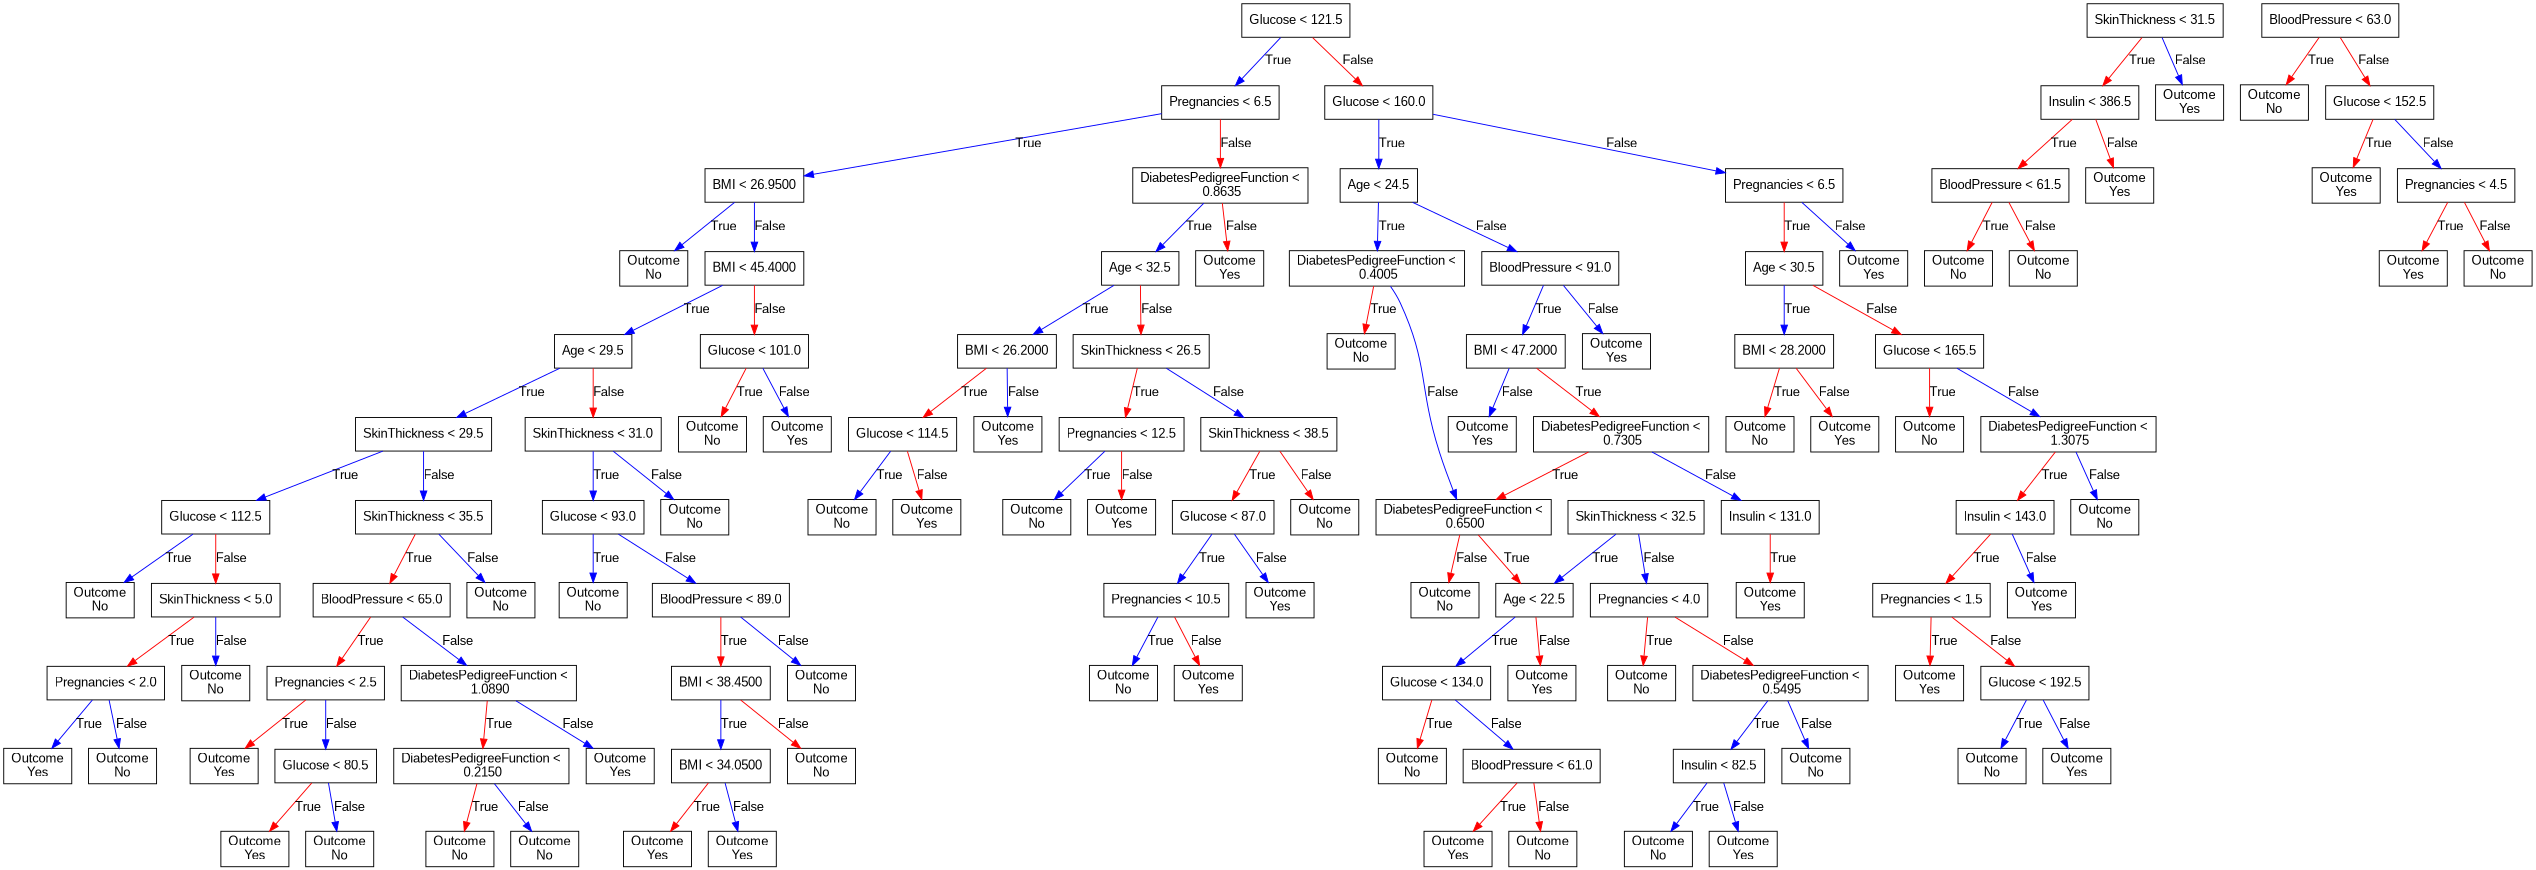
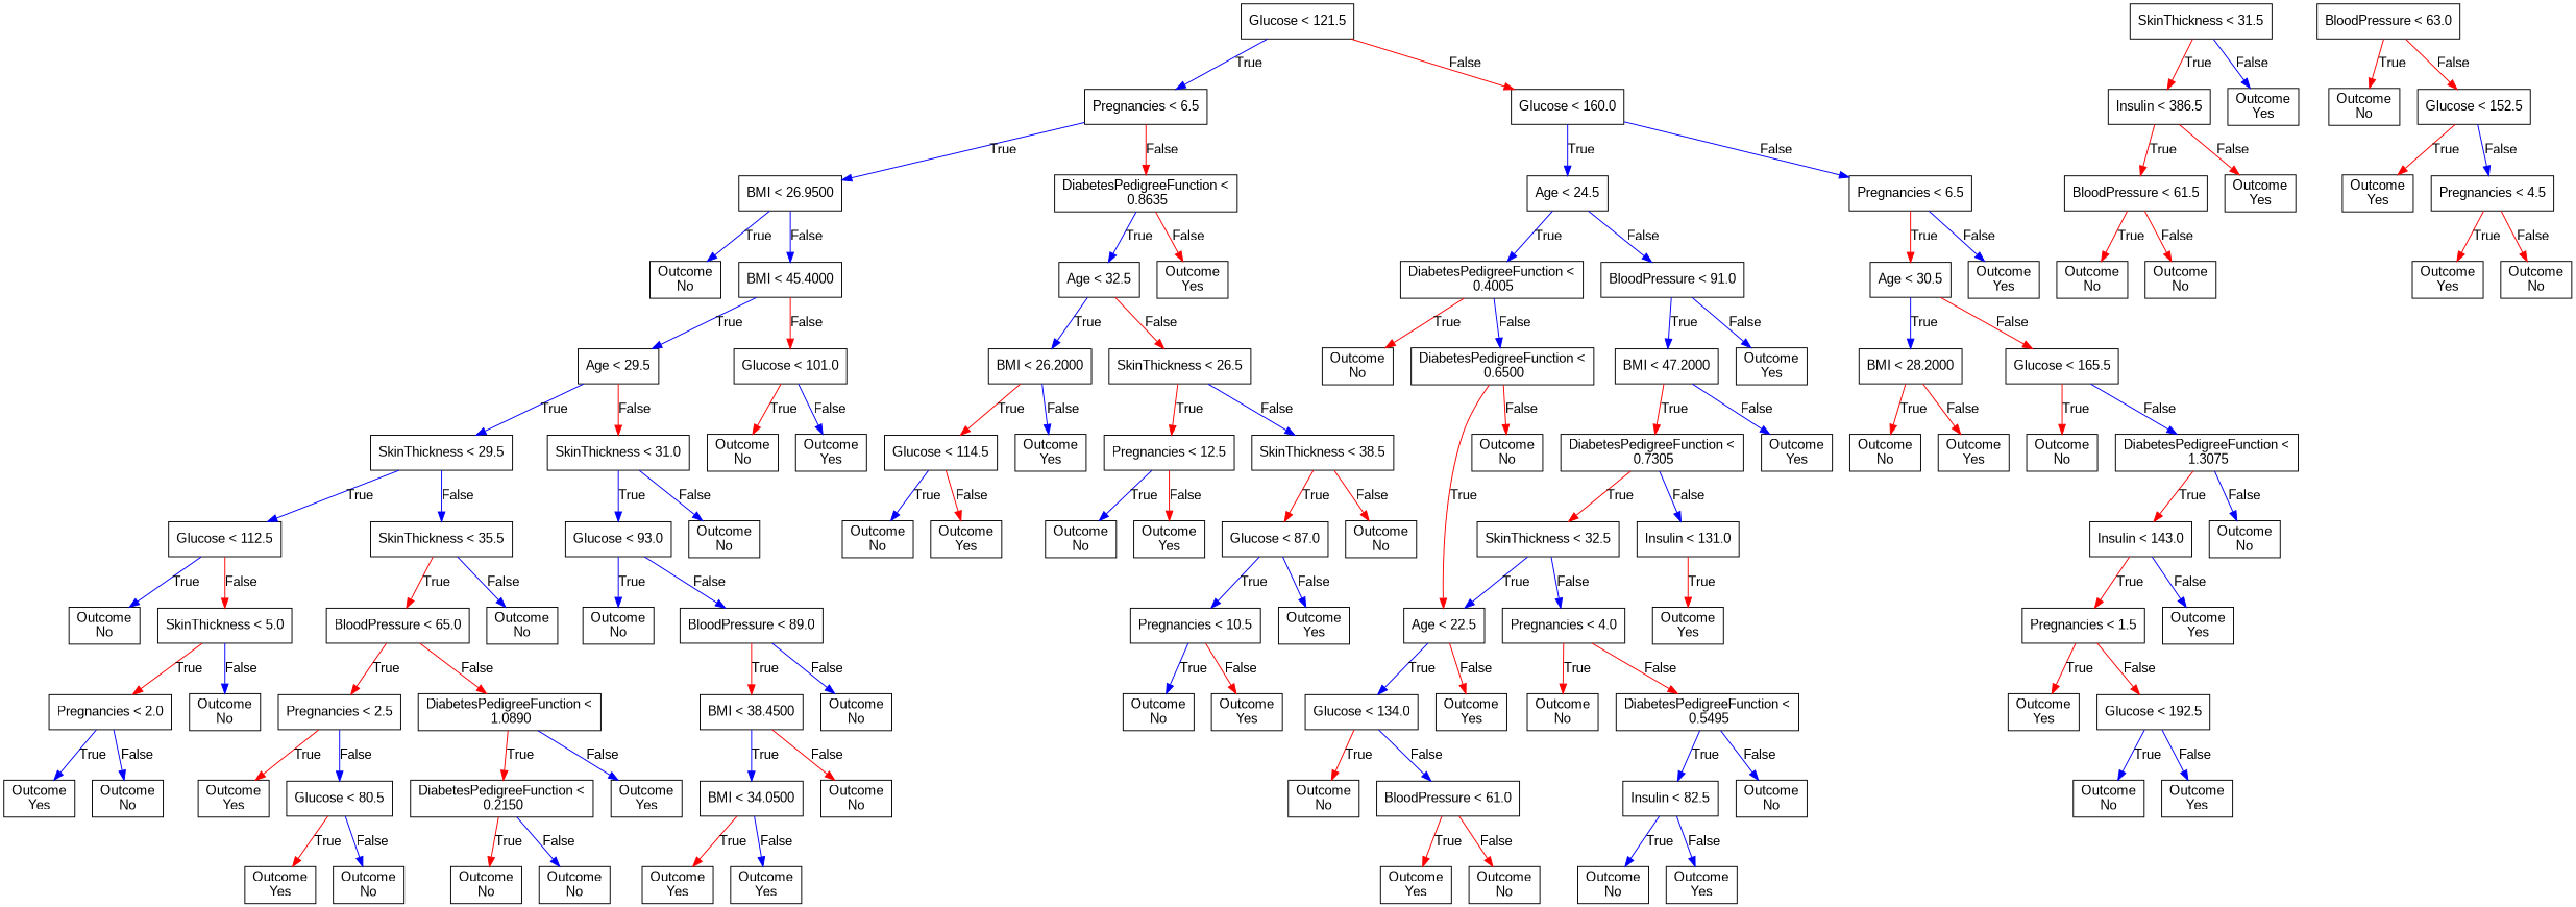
  digraph {
    fontname="Liberation Sans"
    node [fontname="Liberation Sans" shape=box]
    edge [color=blue fontname="Liberation Sans"]
    n1 [label="Glucose < 121.5"]
    n2 [label="Pregnancies < 6.5"]
    n3 [label="Glucose < 160.0"]
    n4 [label="BMI < 26.9500"]
    n5 [label="DiabetesPedigreeFunction <\n 0.8635"]
    n6 [label="Age < 24.5"]
    n7 [label="Pregnancies < 6.5"]
    n8 [label="Outcome\nNo"]
    n9 [label="BMI < 45.4000"]
    n10 [label="Age < 32.5"]
    n11 [label="Outcome\nYes"]
    n12 [label="DiabetesPedigreeFunction <\n 0.4005"]
    n13 [label="BloodPressure < 91.0"]
    n14 [label="Age < 30.5"]
    n15 [label="Outcome\nYes"]
    n16 [label="Age < 29.5"]
    n17 [label="Glucose < 101.0"]
    n18 [label="BMI < 26.2000"]
    n19 [label="SkinThickness < 26.5"]
    n20 [label="Outcome\nNo"]
    n21 [label="DiabetesPedigreeFunction <\n 0.6500"]
    n22 [label="BMI < 47.2000"]
    n23 [label="Outcome\nYes"]
    n24 [label="BMI < 28.2000"]
    n25 [label="Glucose < 165.5"]
    n26 [label="SkinThickness < 29.5"]
    n27 [label="SkinThickness < 31.0"]
    n28 [label="Outcome\nNo"]
    n29 [label="Outcome\nYes"]
    n30 [label="Glucose < 114.5"]
    n31 [label="Outcome\nYes"]
    n32 [label="Pregnancies < 12.5"]
    n33 [label="SkinThickness < 38.5"]
    n34 [label="Age < 22.5"]
    n35 [label="Outcome\nNo"]
    n36 [label="DiabetesPedigreeFunction <\n 0.7305"]
    n37 [label="Outcome\nYes"]
    n38 [label="Outcome\nNo"]
    n39 [label="Outcome\nYes"]
    n40 [label="Outcome\nNo"]
    n41 [label="DiabetesPedigreeFunction <\n 1.3075"]
    n42 [label="Glucose < 112.5"]
    n43 [label="SkinThickness < 35.5"]
    n44 [label="Glucose < 93.0"]
    n45 [label="Outcome\nNo"]
    n46 [label="Outcome\nNo"]
    n47 [label="Outcome\nYes"]
    n48 [label="Outcome\nNo"]
    n49 [label="Outcome\nYes"]
    n50 [label="Glucose < 87.0"]
    n51 [label="Outcome\nNo"]
    n52 [label="Glucose < 134.0"]
    n53 [label="Outcome\nYes"]
    n54 [label="SkinThickness < 32.5"]
    n55 [label="Insulin < 131.0"]
    n56 [label="Insulin < 143.0"]
    n57 [label="Outcome\nNo"]
    n58 [label="Outcome\nNo"]
    n59 [label="SkinThickness < 5.0"]
    n60 [label="BloodPressure < 65.0"]
    n61 [label="Outcome\nNo"]
    n62 [label="Outcome\nNo"]
    n63 [label="BloodPressure < 89.0"]
    n64 [label="Pregnancies < 10.5"]
    n65 [label="Outcome\nYes"]
    n66 [label="Outcome\nNo"]
    n67 [label="BloodPressure < 61.0"]
    n68 [label="Pregnancies < 4.0"]
    n69 [label="Outcome\nYes"]
    n70 [label="Pregnancies < 1.5"]
    n71 [label="Outcome\nYes"]
    n72 [label="Pregnancies < 2.0"]
    n73 [label="Outcome\nNo"]
    n74 [label="Pregnancies < 2.5"]
    n75 [label="DiabetesPedigreeFunction <\n 1.0890"]
    n76 [label="BMI < 38.4500"]
    n77 [label="Outcome\nNo"]
    n78 [label="Outcome\nNo"]
    n79 [label="Outcome\nYes"]
    n80 [label="Outcome\nYes"]
    n81 [label="Outcome\nNo"]
    n82 [label="SkinThickness < 31.5"]
    n83 [label="Insulin < 386.5"]
    n84 [label="Outcome\nYes"]
    n85 [label="Outcome\nNo"]
    n86 [label="DiabetesPedigreeFunction <\n 0.5495"]
    n87 [label="BloodPressure < 63.0"]
    n88 [label="Outcome\nNo"]
    n89 [label="Glucose < 152.5"]
    n90 [label="Outcome\nYes"]
    n91 [label="Glucose < 192.5"]
    n92 [label="Outcome\nYes"]
    n93 [label="Outcome\nNo"]
    n94 [label="Outcome\nYes"]
    n95 [label="Glucose < 80.5"]
    n96 [label="DiabetesPedigreeFunction <\n 0.2150"]
    n97 [label="Outcome\nYes"]
    n98 [label="BMI < 34.0500"]
    n99 [label="Outcome\nNo"]
    n100 [label="BloodPressure < 61.5"]
    n101 [label="Outcome\nYes"]
    n102 [label="Insulin < 82.5"]
    n103 [label="Outcome\nNo"]
    n104 [label="Outcome\nYes"]
    n105 [label="Pregnancies < 4.5"]
    n106 [label="Outcome\nNo"]
    n107 [label="Outcome\nYes"]
    n108 [label="Outcome\nYes"]
    n109 [label="Outcome\nNo"]
    n110 [label="Outcome\nNo"]
    n111 [label="Outcome\nNo"]
    n112 [label="Outcome\nYes"]
    n113 [label="Outcome\nYes"]
    n114 [label="Outcome\nNo"]
    n115 [label="Outcome\nNo"]
    n116 [label="Outcome\nNo"]
    n117 [label="Outcome\nYes"]
    n118 [label="Outcome\nYes"]
    n119 [label="Outcome\nNo"]
    n1 -> n2 [label=True]
    n1 -> n3 [color=red label=False]
    n2 -> n4 [label=True]
    n2 -> n5 [color=red label=False]
    n3 -> n6 [label=True]
    n3 -> n7 [label=False]
    n4 -> n8 [label=True]
    n4 -> n9 [label=False]
    n5 -> n10 [label=True]
    n5 -> n11 [color=red label=False]
    n6 -> n12 [label=True]
    n6 -> n13 [label=False]
    n7 -> n14 [color=red label=True]
    n7 -> n15 [label=False]
    n9 -> n16 [label=True]
    n9 -> n17 [color=red label=False]
    n10 -> n18 [label=True]
    n10 -> n19 [color=red label=False]
    n12 -> n20 [color=red label=True]
    n12 -> n21 [label=False]
    n13 -> n22 [label=True]
    n13 -> n23 [label=False]
    n14 -> n24 [label=True]
    n14 -> n25 [color=red label=False]
    n16 -> n26 [label=True]
    n16 -> n27 [color=red label=False]
    n17 -> n28 [color=red label=True]
    n17 -> n29 [label=False]
    n18 -> n30 [color=red label=True]
    n18 -> n31 [label=False]
    n19 -> n32 [color=red label=True]
    n19 -> n33 [label=False]
    n21 -> n34 [color=red label=True]
    n21 -> n35 [color=red label=False]
    n22 -> n36 [color=red label=True]
    n22 -> n37 [label=False]
    n24 -> n38 [color=red label=True]
    n24 -> n39 [color=red label=False]
    n25 -> n40 [color=red label=True]
    n25 -> n41 [label=False]
    n26 -> n42 [label=True]
    n26 -> n43 [label=False]
    n27 -> n44 [label=True]
    n27 -> n45 [label=False]
    n30 -> n46 [label=True]
    n30 -> n47 [color=red label=False]
    n32 -> n48 [label=True]
    n32 -> n49 [color=red label=False]
    n33 -> n50 [color=red label=True]
    n33 -> n51 [color=red label=False]
    n34 -> n52 [label=True]
    n34 -> n53 [color=red label=False]
-   n36 -> n21 [color=red label=True]
+   n36 -> n54 [color=red label=True]
    n36 -> n55 [label=False]
    n41 -> n56 [color=red label=True]
    n41 -> n57 [label=False]
    n42 -> n58 [label=True]
    n42 -> n59 [color=red label=False]
    n43 -> n60 [color=red label=True]
    n43 -> n61 [label=False]
    n44 -> n62 [label=True]
    n44 -> n63 [label=False]
    n50 -> n64 [label=True]
    n50 -> n65 [label=False]
    n52 -> n66 [color=red label=True]
    n52 -> n67 [label=False]
    n54 -> n34 [label=True]
    n54 -> n68 [label=False]
    n55 -> n69 [color=red label=True]
    n56 -> n70 [color=red label=True]
    n56 -> n71 [label=False]
    n59 -> n72 [color=red label=True]
    n59 -> n73 [label=False]
    n60 -> n74 [color=red label=True]
-   n60 -> n75 [label=False]
+   n60 -> n75 [color=red label=False]
    n63 -> n76 [color=red label=True]
    n63 -> n77 [label=False]
    n64 -> n78 [label=True]
    n64 -> n79 [color=red label=False]
    n67 -> n80 [color=red label=True]
    n67 -> n81 [color=red label=False]
    n68 -> n85 [color=red label=True]
    n68 -> n86 [color=red label=False]
    n70 -> n90 [color=red label=True]
    n70 -> n91 [color=red label=False]
    n72 -> n92 [label=True]
    n72 -> n93 [label=False]
    n74 -> n94 [color=red label=True]
    n74 -> n95 [label=False]
    n75 -> n96 [color=red label=True]
    n75 -> n97 [label=False]
    n76 -> n98 [label=True]
    n76 -> n99 [color=red label=False]
    n82 -> n83 [color=red label=True]
    n82 -> n84 [label=False]
    n83 -> n100 [color=red label=True]
    n83 -> n101 [color=red label=False]
    n86 -> n102 [label=True]
    n86 -> n103 [label=False]
    n87 -> n88 [color=red label=True]
    n87 -> n89 [color=red label=False]
    n89 -> n104 [color=red label=True]
    n89 -> n105 [label=False]
    n91 -> n106 [label=True]
    n91 -> n107 [label=False]
    n95 -> n108 [color=red label=True]
    n95 -> n109 [label=False]
    n96 -> n110 [color=red label=True]
    n96 -> n111 [label=False]
    n98 -> n112 [color=red label=True]
    n98 -> n113 [label=False]
    n100 -> n114 [color=red label=True]
    n100 -> n115 [color=red label=False]
    n102 -> n116 [label=True]
    n102 -> n117 [label=False]
    n105 -> n118 [color=red label=True]
    n105 -> n119 [color=red label=False]
  }
